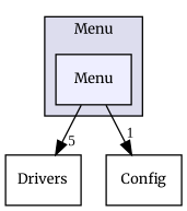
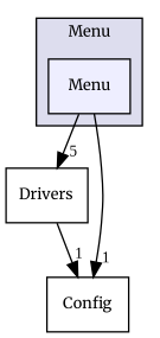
  digraph {
    compound=true
    fontname=Merriweather
    node [fontname=Merriweather fontsize=10 shape=box]
    edge [fontname=Merriweather headlabel=1 labeldistance=1.5 labelfontname=TimesNewRoman labelfontsize=10]
    n1 [fillcolor="#eeeeff" label=Menu pencolor=black style=filled]
    n2 [label=Drivers]
    n3 [label=Config]
    subgraph cluster_1 {
      bgcolor="#ddddee"
      fontsize=10
      label=Menu
      pencolor=black
      n1
    }
    n1 -> n2 [headlabel=5]
    n1 -> n3
+   n2 -> n3
  }
